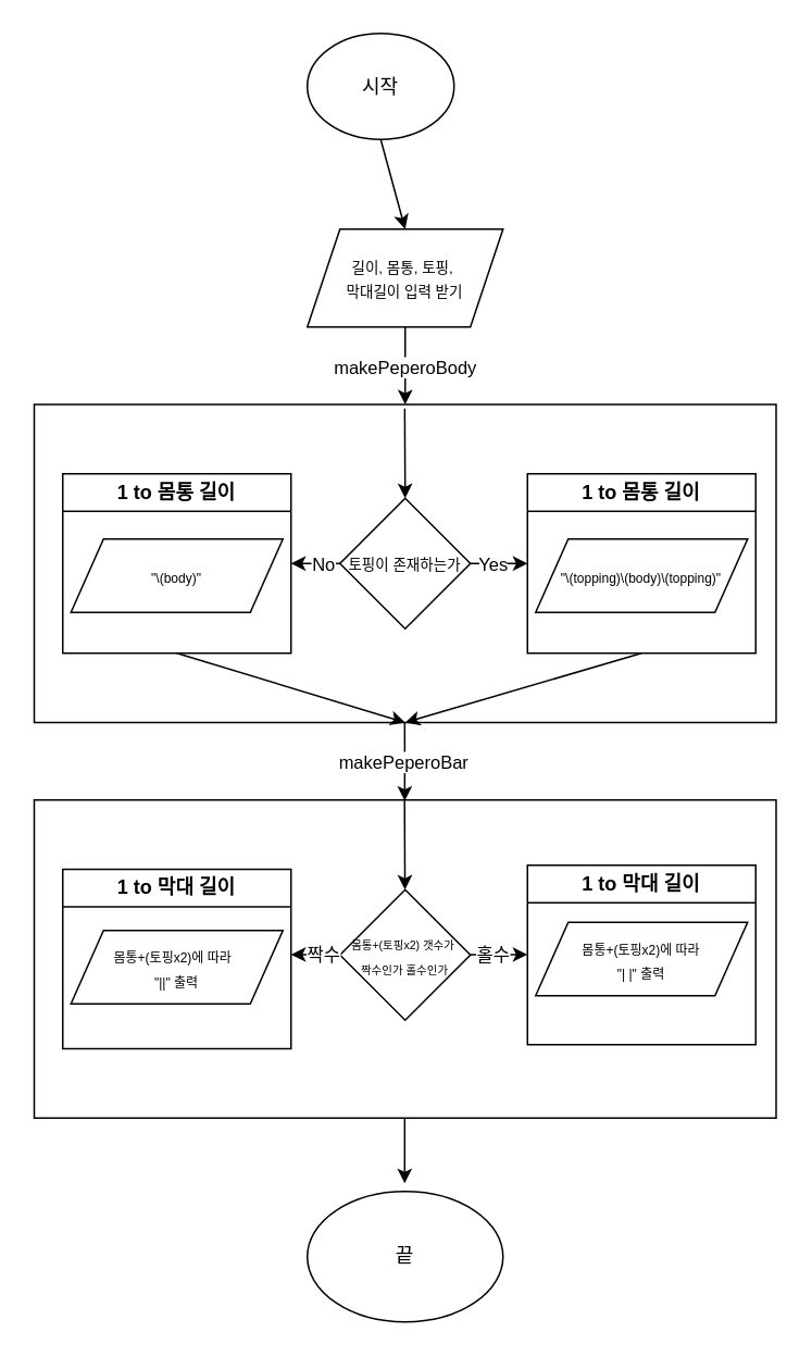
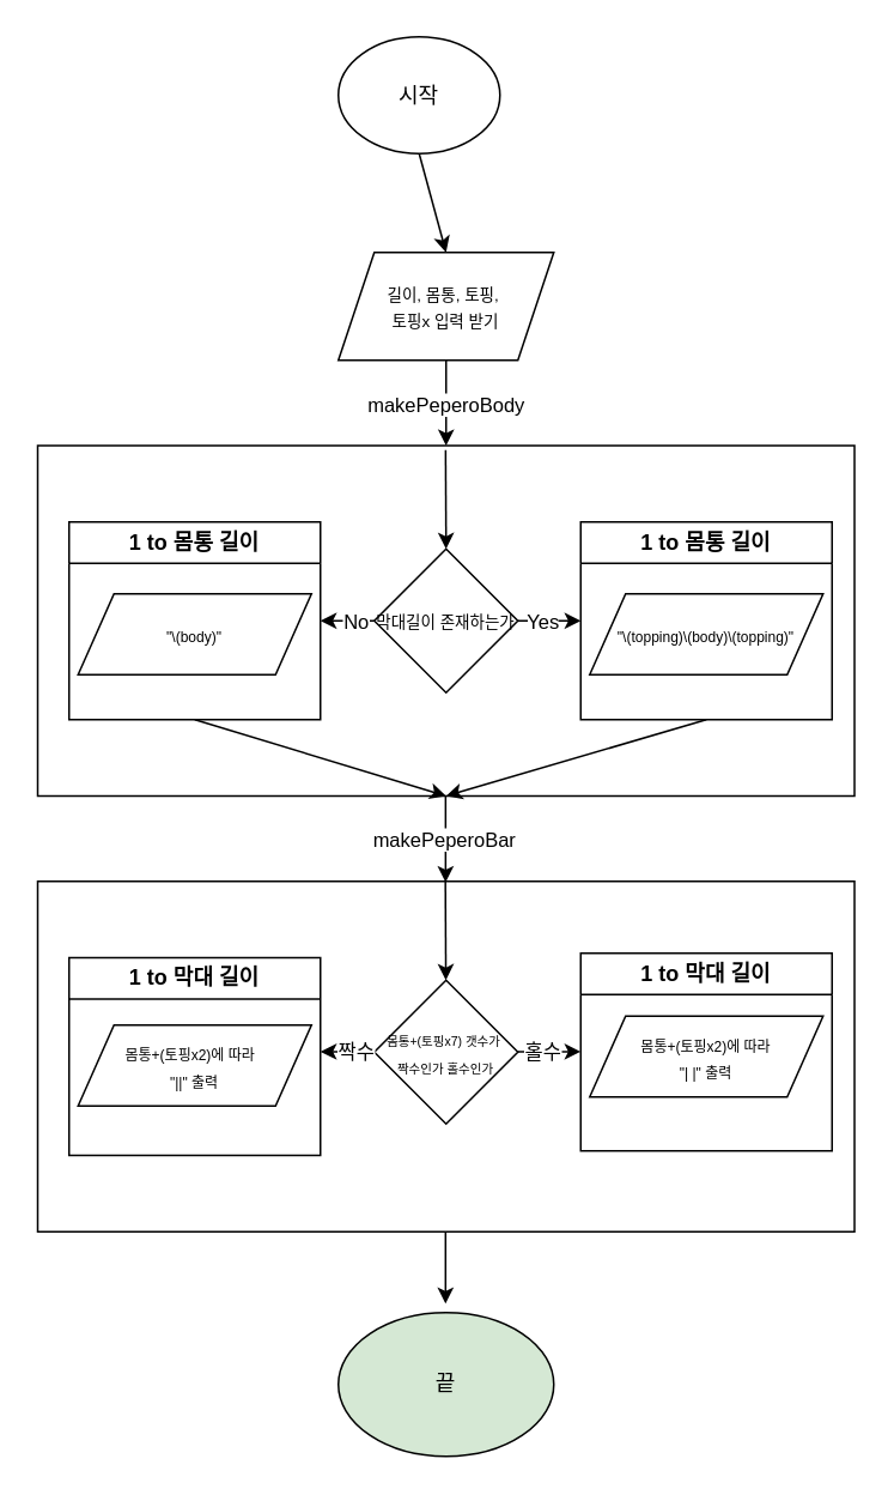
  <mxCell id="0" />
  <mxCell id="1" parent="0" />
  <mxCell id="2" value="시작" style="ellipse;whiteSpace=wrap;html=1;" vertex="1" parent="1"><mxGeometry x="188" y="20" width="90" height="65" as="geometry" /></mxCell>
- <mxCell id="3" value="&lt;font style=&quot;font-size: 9px;&quot;&gt;길이, 몸통, 토핑,&amp;nbsp;&lt;/font&gt;&lt;div&gt;&lt;font style=&quot;font-size: 9px;&quot;&gt;막대길이 입력 받기&lt;/font&gt;&lt;/div&gt;" style="shape=parallelogram;perimeter=parallelogramPerimeter;whiteSpace=wrap;html=1;fixedSize=1;" vertex="1" parent="1"><mxGeometry x="188" y="140" width="120" height="60" as="geometry" /></mxCell>
+ <mxCell id="3" value="&lt;font style=&quot;font-size: 9px;&quot;&gt;길이, 몸통, 토핑,&amp;nbsp;&lt;/font&gt;&lt;div&gt;&lt;font style=&quot;font-size: 9px;&quot;&gt;토핑x 입력 받기&lt;/font&gt;&lt;/div&gt;" style="shape=parallelogram;perimeter=parallelogramPerimeter;whiteSpace=wrap;html=1;fixedSize=1;" vertex="1" parent="1"><mxGeometry x="188" y="140" width="120" height="60" as="geometry" /></mxCell>
  <mxCell id="4" value="" style="rounded=0;whiteSpace=wrap;html=1;" vertex="1" parent="1"><mxGeometry x="20.5" y="247.5" width="455" height="195" as="geometry" /></mxCell>
- <mxCell id="5" value="&lt;span style=&quot;font-size: 9px;&quot;&gt;토핑이 존재하는가&lt;/span&gt;" style="rhombus;whiteSpace=wrap;html=1;" vertex="1" parent="1"><mxGeometry x="208" y="305" width="80" height="80" as="geometry" /></mxCell>
+ <mxCell id="5" value="&lt;span style=&quot;font-size: 9px;&quot;&gt;막대길이 존재하는가&lt;/span&gt;" style="rhombus;whiteSpace=wrap;html=1;" vertex="1" parent="1"><mxGeometry x="208" y="305" width="80" height="80" as="geometry" /></mxCell>
  <mxCell id="6" value="1 to 몸통 길이" style="swimlane;whiteSpace=wrap;html=1;" vertex="1" parent="1"><mxGeometry x="38" y="290" width="140" height="110" as="geometry" /></mxCell>
  <mxCell id="7" value="&lt;font style=&quot;font-size: 8px;&quot;&gt;&quot;\(topping)\(body)\(topping)&quot;&lt;/font&gt;" style="shape=parallelogram;perimeter=parallelogramPerimeter;whiteSpace=wrap;html=1;fixedSize=1;" vertex="1" parent="1"><mxGeometry x="328" y="330" width="130" height="45" as="geometry" /></mxCell>
  <mxCell id="8" value="1 to 몸통 길이" style="swimlane;whiteSpace=wrap;html=1;" vertex="1" parent="1"><mxGeometry x="323" y="290" width="140" height="110" as="geometry" /></mxCell>
  <mxCell id="9" value="&lt;font style=&quot;font-size: 8px;&quot;&gt;&quot;\(body)&quot;&lt;/font&gt;" style="shape=parallelogram;perimeter=parallelogramPerimeter;whiteSpace=wrap;html=1;fixedSize=1;" vertex="1" parent="1"><mxGeometry x="43" y="330" width="130" height="45" as="geometry" /></mxCell>
  <mxCell id="10" value="" style="endArrow=classic;html=1;rounded=0;exitX=0.5;exitY=1;exitDx=0;exitDy=0;" edge="1" parent="1" source="2"><mxGeometry width="50" height="50" relative="1" as="geometry"><mxPoint x="208" y="340" as="sourcePoint" /><mxPoint x="248" y="140" as="targetPoint" /></mxGeometry></mxCell>
  <mxCell id="11" value="" style="endArrow=classic;html=1;rounded=0;exitX=0.5;exitY=1;exitDx=0;exitDy=0;entryX=0.5;entryY=0;entryDx=0;entryDy=0;" edge="1" parent="1" source="3" target="4"><mxGeometry width="50" height="50" relative="1" as="geometry"><mxPoint x="463" y="146.25" as="sourcePoint" /><mxPoint x="458.34" y="193.75" as="targetPoint" /></mxGeometry></mxCell>
  <mxCell id="12" value="makePeperoBody" style="edgeLabel;html=1;align=center;verticalAlign=middle;resizable=0;points=[];" vertex="1" connectable="0" parent="11"><mxGeometry x="0.009" y="-1" relative="1" as="geometry"><mxPoint as="offset" /></mxGeometry></mxCell>
  <mxCell id="13" value="" style="endArrow=classic;html=1;rounded=0;exitX=0.5;exitY=1;exitDx=0;exitDy=0;entryX=0.5;entryY=0;entryDx=0;entryDy=0;" edge="1" parent="1" target="5"><mxGeometry width="50" height="50" relative="1" as="geometry"><mxPoint x="247.73" y="250" as="sourcePoint" /><mxPoint x="248.07" y="300" as="targetPoint" /></mxGeometry></mxCell>
  <mxCell id="14" value="" style="endArrow=classic;html=1;rounded=0;exitX=0.5;exitY=1;exitDx=0;exitDy=0;entryX=1;entryY=0.5;entryDx=0;entryDy=0;" edge="1" parent="1" target="6"><mxGeometry width="50" height="50" relative="1" as="geometry"><mxPoint x="208" y="345" as="sourcePoint" /><mxPoint x="208.27" y="400" as="targetPoint" /></mxGeometry></mxCell>
  <mxCell id="15" value="No" style="edgeLabel;html=1;align=center;verticalAlign=middle;resizable=0;points=[];" vertex="1" connectable="0" parent="14"><mxGeometry x="-0.257" relative="1" as="geometry"><mxPoint as="offset" /></mxGeometry></mxCell>
  <mxCell id="16" value="" style="endArrow=classic;html=1;rounded=0;exitX=1;exitY=0.5;exitDx=0;exitDy=0;entryX=0;entryY=0.5;entryDx=0;entryDy=0;" edge="1" parent="1" source="5" target="8"><mxGeometry width="50" height="50" relative="1" as="geometry"><mxPoint x="218" y="355" as="sourcePoint" /><mxPoint x="188" y="355" as="targetPoint" /></mxGeometry></mxCell>
  <mxCell id="17" value="Yes" style="edgeLabel;html=1;align=center;verticalAlign=middle;resizable=0;points=[];" vertex="1" connectable="0" parent="16"><mxGeometry x="-0.257" relative="1" as="geometry"><mxPoint as="offset" /></mxGeometry></mxCell>
  <mxCell id="18" value="" style="rounded=0;whiteSpace=wrap;html=1;" vertex="1" parent="1"><mxGeometry x="20.5" y="490" width="455" height="195" as="geometry" /></mxCell>
  <mxCell id="19" value="" style="endArrow=classic;html=1;rounded=0;exitX=0.5;exitY=1;exitDx=0;exitDy=0;entryX=0.5;entryY=0;entryDx=0;entryDy=0;" edge="1" parent="1"><mxGeometry width="50" height="50" relative="1" as="geometry"><mxPoint x="247.73" y="442.5" as="sourcePoint" /><mxPoint x="247.73" y="490.5" as="targetPoint" /></mxGeometry></mxCell>
  <mxCell id="20" value="makePeperoBar" style="edgeLabel;html=1;align=center;verticalAlign=middle;resizable=0;points=[];" vertex="1" connectable="0" parent="19"><mxGeometry x="0.009" y="-1" relative="1" as="geometry"><mxPoint as="offset" /></mxGeometry></mxCell>
  <mxCell id="21" value="" style="endArrow=classic;html=1;rounded=0;exitX=0.5;exitY=1;exitDx=0;exitDy=0;entryX=0.5;entryY=1;entryDx=0;entryDy=0;" edge="1" parent="1" source="6" target="4"><mxGeometry width="50" height="50" relative="1" as="geometry"><mxPoint x="218" y="480" as="sourcePoint" /><mxPoint x="268" y="430" as="targetPoint" /></mxGeometry></mxCell>
  <mxCell id="22" value="" style="endArrow=classic;html=1;rounded=0;exitX=0.5;exitY=1;exitDx=0;exitDy=0;entryX=0.5;entryY=1;entryDx=0;entryDy=0;" edge="1" parent="1" source="8" target="4"><mxGeometry width="50" height="50" relative="1" as="geometry"><mxPoint x="118" y="410" as="sourcePoint" /><mxPoint x="258" y="453" as="targetPoint" /></mxGeometry></mxCell>
- <mxCell id="23" value="&lt;font style=&quot;font-size: 7px;&quot;&gt;몸통+(토핑x2) 갯수가&amp;nbsp;&lt;/font&gt;&lt;div&gt;&lt;font style=&quot;font-size: 7px;&quot;&gt;짝수인가 홀수인가&lt;/font&gt;&lt;/div&gt;" style="rhombus;whiteSpace=wrap;html=1;" vertex="1" parent="1"><mxGeometry x="208" y="545" width="80" height="80" as="geometry" /></mxCell>
+ <mxCell id="23" value="&lt;font style=&quot;font-size: 7px;&quot;&gt;몸통+(토핑x7) 갯수가&amp;nbsp;&lt;/font&gt;&lt;div&gt;&lt;font style=&quot;font-size: 7px;&quot;&gt;짝수인가 홀수인가&lt;/font&gt;&lt;/div&gt;" style="rhombus;whiteSpace=wrap;html=1;" vertex="1" parent="1"><mxGeometry x="208" y="545" width="80" height="80" as="geometry" /></mxCell>
  <mxCell id="24" value="" style="endArrow=classic;html=1;rounded=0;exitX=0.5;exitY=1;exitDx=0;exitDy=0;entryX=0.5;entryY=0;entryDx=0;entryDy=0;" edge="1" parent="1"><mxGeometry width="50" height="50" relative="1" as="geometry"><mxPoint x="247.62" y="490" as="sourcePoint" /><mxPoint x="247.89" y="545" as="targetPoint" /></mxGeometry></mxCell>
  <mxCell id="25" value="1 to 막대 길이" style="swimlane;whiteSpace=wrap;html=1;" vertex="1" parent="1"><mxGeometry x="38" y="532.5" width="140" height="110" as="geometry" /></mxCell>
  <mxCell id="26" value="1 to 막대 길이" style="swimlane;whiteSpace=wrap;html=1;" vertex="1" parent="1"><mxGeometry x="323" y="530" width="140" height="110" as="geometry" /></mxCell>
  <mxCell id="27" value="" style="endArrow=classic;html=1;rounded=0;exitX=0.5;exitY=1;exitDx=0;exitDy=0;entryX=1;entryY=0.5;entryDx=0;entryDy=0;" edge="1" parent="1"><mxGeometry width="50" height="50" relative="1" as="geometry"><mxPoint x="208" y="584.78" as="sourcePoint" /><mxPoint x="178" y="584.78" as="targetPoint" /></mxGeometry></mxCell>
  <mxCell id="28" value="짝수" style="edgeLabel;html=1;align=center;verticalAlign=middle;resizable=0;points=[];" vertex="1" connectable="0" parent="27"><mxGeometry x="-0.257" relative="1" as="geometry"><mxPoint as="offset" /></mxGeometry></mxCell>
  <mxCell id="29" value="" style="endArrow=classic;html=1;rounded=0;exitX=1;exitY=0.5;exitDx=0;exitDy=0;entryX=0;entryY=0.5;entryDx=0;entryDy=0;" edge="1" parent="1"><mxGeometry width="50" height="50" relative="1" as="geometry"><mxPoint x="288" y="584.78" as="sourcePoint" /><mxPoint x="323" y="584.78" as="targetPoint" /></mxGeometry></mxCell>
  <mxCell id="30" value="홀수" style="edgeLabel;html=1;align=center;verticalAlign=middle;resizable=0;points=[];" vertex="1" connectable="0" parent="29"><mxGeometry x="-0.257" relative="1" as="geometry"><mxPoint as="offset" /></mxGeometry></mxCell>
  <mxCell id="31" value="&lt;div&gt;&lt;span style=&quot;font-size: 8px;&quot;&gt;몸통+(토핑x2)에 따라&amp;nbsp;&amp;nbsp;&lt;/span&gt;&lt;/div&gt;&lt;font style=&quot;font-size: 8px;&quot;&gt;&quot;||&quot; 출력&lt;/font&gt;" style="shape=parallelogram;perimeter=parallelogramPerimeter;whiteSpace=wrap;html=1;fixedSize=1;" vertex="1" parent="1"><mxGeometry x="43" y="570" width="130" height="45" as="geometry" /></mxCell>
  <mxCell id="32" value="&lt;font style=&quot;font-size: 8px;&quot;&gt;몸통+(토핑x2)에 따라&lt;/font&gt;&lt;div&gt;&lt;font style=&quot;font-size: 8px;&quot;&gt;&quot;| |&quot; 출력&lt;/font&gt;&lt;/div&gt;" style="shape=parallelogram;perimeter=parallelogramPerimeter;whiteSpace=wrap;html=1;fixedSize=1;" vertex="1" parent="1"><mxGeometry x="328" y="565" width="130" height="45" as="geometry" /></mxCell>
- <mxCell id="33" value="끝" style="ellipse;whiteSpace=wrap;html=1;" vertex="1" parent="1"><mxGeometry x="188" y="730" width="120" height="80" as="geometry" /></mxCell>
+ <mxCell id="33" value="끝" style="ellipse;whiteSpace=wrap;html=1;fillColor=#d5e8d4;" vertex="1" parent="1"><mxGeometry x="188" y="730" width="120" height="80" as="geometry" /></mxCell>
  <mxCell id="34" value="" style="endArrow=classic;html=1;rounded=0;exitX=0.5;exitY=1;exitDx=0;exitDy=0;" edge="1" parent="1"><mxGeometry width="50" height="50" relative="1" as="geometry"><mxPoint x="247.7" y="685" as="sourcePoint" /><mxPoint x="247.7" y="725" as="targetPoint" /></mxGeometry></mxCell>
